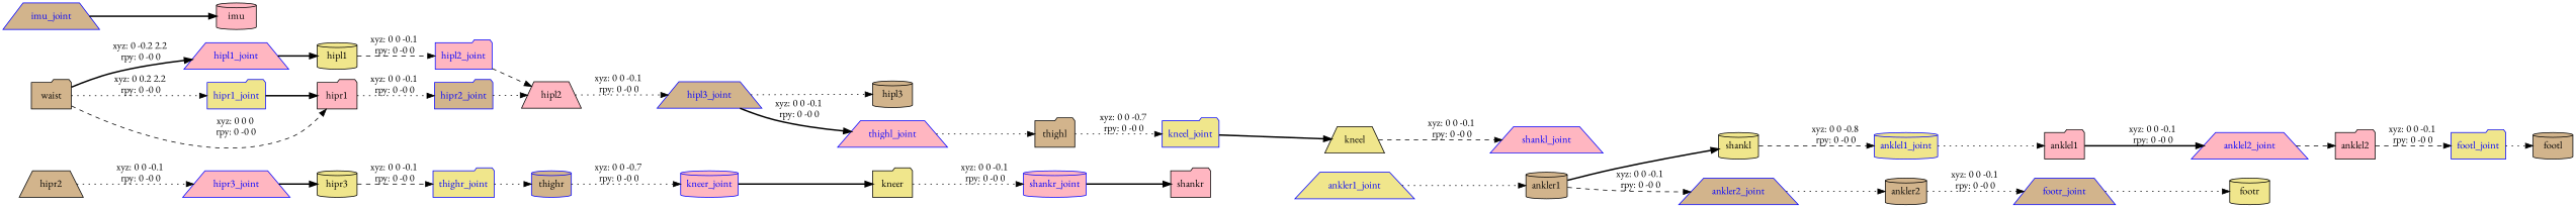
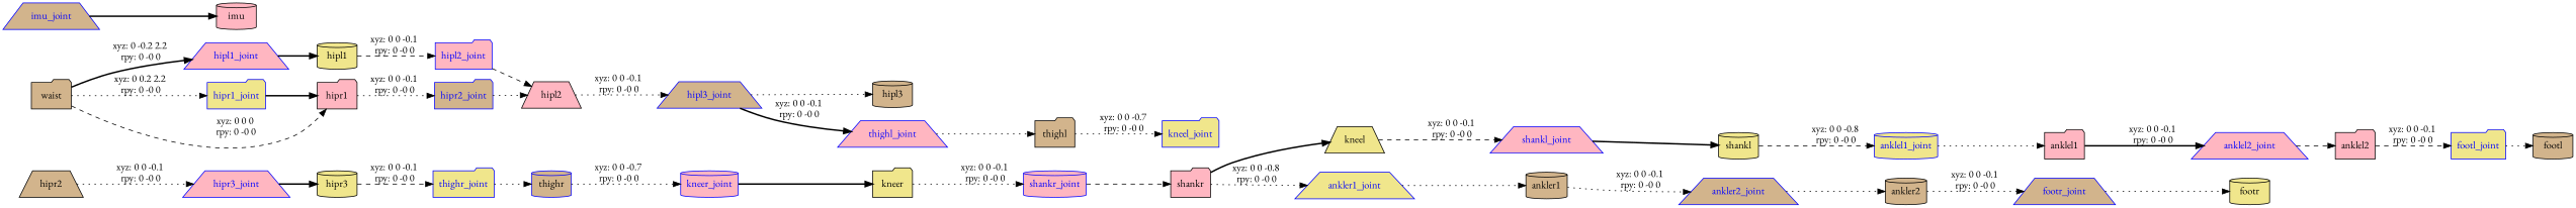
  digraph {
    fontname="EB Garamond"
    rankdir=LR
    node [fillcolor=lightpink fontname="EB Garamond" shape=folder style=filled color=blue]
    edge [fontname="EB Garamond" style=dotted]
    n1 [fillcolor=tan label=waist color=""]
    hipl1_joint [fontcolor=blue shape=trapezium]
    hipr1_joint [fillcolor=khaki fontcolor=blue]
    n4 [label=hipr1 color=""]
    n5 [fillcolor=khaki label=hipl1 shape=cylinder color=""]
    imu_joint [fillcolor=tan fontcolor=blue shape=trapezium]
    n7 [label=imu shape=cylinder color=""]
    hipl2_joint [fontcolor=blue]
    n9 [label=hipl2 shape=trapezium color=""]
    hipl3_joint [fillcolor=tan fontcolor=blue shape=trapezium]
    n11 [fillcolor=tan label=hipl3 shape=cylinder color=""]
    thighl_joint [fontcolor=blue shape=trapezium]
    n13 [fillcolor=tan label=thighl color=""]
    kneel_joint [fillcolor=khaki fontcolor=blue]
    n15 [fillcolor=khaki label=kneel shape=trapezium color=""]
    shankl_joint [fontcolor=blue shape=trapezium]
    n17 [fillcolor=khaki label=shankl shape=cylinder color=""]
    anklel1_joint [fillcolor=khaki fontcolor=blue shape=cylinder]
    n19 [label=anklel1 color=""]
    anklel2_joint [fontcolor=blue shape=trapezium]
    n21 [label=anklel2 color=""]
    footl_joint [fillcolor=khaki fontcolor=blue]
    n23 [fillcolor=tan label=footl shape=cylinder color=""]
    hipr2_joint [fillcolor=tan fontcolor=blue]
    n25 [fillcolor=tan label=hipr2 shape=trapezium color=""]
    hipr3_joint [fontcolor=blue shape=trapezium]
    n27 [fillcolor=khaki label=hipr3 shape=cylinder color=""]
    thighr_joint [fillcolor=khaki fontcolor=blue]
    n29 [fillcolor=tan label=thighr shape=cylinder]
    kneer_joint [fontcolor=blue shape=cylinder]
    n31 [fillcolor=khaki label=kneer color=""]
    shankr_joint [fontcolor=blue shape=cylinder]
    n33 [label=shankr color=""]
    ankler1_joint [fillcolor=khaki fontcolor=blue shape=trapezium]
    n35 [fillcolor=tan label=ankler1 shape=cylinder color=""]
    ankler2_joint [fillcolor=tan fontcolor=blue shape=trapezium]
    n37 [fillcolor=tan label=ankler2 shape=cylinder color=""]
    footr_joint [fillcolor=tan fontcolor=blue shape=trapezium]
    n39 [fillcolor=khaki label=footr shape=cylinder color=""]
    n1 -> hipl1_joint [label="xyz: 0 -0.2 2.2 \nrpy: 0 -0 0" style=bold]
    n1 -> hipr1_joint [label="xyz: 0 0.2 2.2 \nrpy: 0 -0 0"]
    n1 -> n4 [label="xyz: 0 0 0 \nrpy: 0 -0 0" style=dashed]
    hipl1_joint -> n5 [style=bold]
    hipr1_joint -> n4 [style=bold]
    n4 -> hipr2_joint [label="xyz: 0 0 -0.1 \nrpy: 0 -0 0"]
    n5 -> hipl2_joint [label="xyz: 0 0 -0.1 \nrpy: 0 -0 0" style=dashed]
    imu_joint -> n7 [style=bold]
    hipl2_joint -> n9 [style=dashed]
    n9 -> hipl3_joint [label="xyz: 0 0 -0.1 \nrpy: 0 -0 0"]
    hipl3_joint -> n11
    hipl3_joint -> thighl_joint [label="xyz: 0 0 -0.1 \nrpy: 0 -0 0" style=bold]
    thighl_joint -> n13
    n13 -> kneel_joint [label="xyz: 0 0 -0.7 \nrpy: 0 -0 0"]
-   kneel_joint -> n15 [style=bold]
+   n33 -> n15 [style=bold]
    n15 -> shankl_joint [label="xyz: 0 0 -0.1 \nrpy: 0 -0 0" style=dashed]
-   n35 -> n17 [style=bold]
+   shankl_joint -> n17 [style=bold]
    n17 -> anklel1_joint [label="xyz: 0 0 -0.8 \nrpy: 0 -0 0" style=dashed]
    anklel1_joint -> n19
    n19 -> anklel2_joint [label="xyz: 0 0 -0.1 \nrpy: 0 -0 0" style=bold]
    anklel2_joint -> n21 [style=dashed]
    n21 -> footl_joint [label="xyz: 0 0 -0.1 \nrpy: 0 -0 0" style=dashed]
    footl_joint -> n23
    hipr2_joint -> n9
    n25 -> hipr3_joint [label="xyz: 0 0 -0.1 \nrpy: 0 -0 0"]
    hipr3_joint -> n27 [style=bold]
    n27 -> thighr_joint [label="xyz: 0 0 -0.1 \nrpy: 0 -0 0" style=dashed]
    thighr_joint -> n29
    n29 -> kneer_joint [label="xyz: 0 0 -0.7 \nrpy: 0 -0 0"]
    kneer_joint -> n31 [style=bold]
    n31 -> shankr_joint [label="xyz: 0 0 -0.1 \nrpy: 0 -0 0"]
-   shankr_joint -> n33 [style=bold]
+   shankr_joint -> n33 [style=dashed]
+   n33 -> ankler1_joint [label="xyz: 0 0 -0.8 \nrpy: 0 -0 0"]
    ankler1_joint -> n35
-   n35 -> ankler2_joint [label="xyz: 0 0 -0.1 \nrpy: 0 -0 0" style=dashed]
+   n35 -> ankler2_joint [label="xyz: 0 0 -0.1 \nrpy: 0 -0 0"]
    ankler2_joint -> n37
    n37 -> footr_joint [label="xyz: 0 0 -0.1 \nrpy: 0 -0 0"]
    footr_joint -> n39
  }
